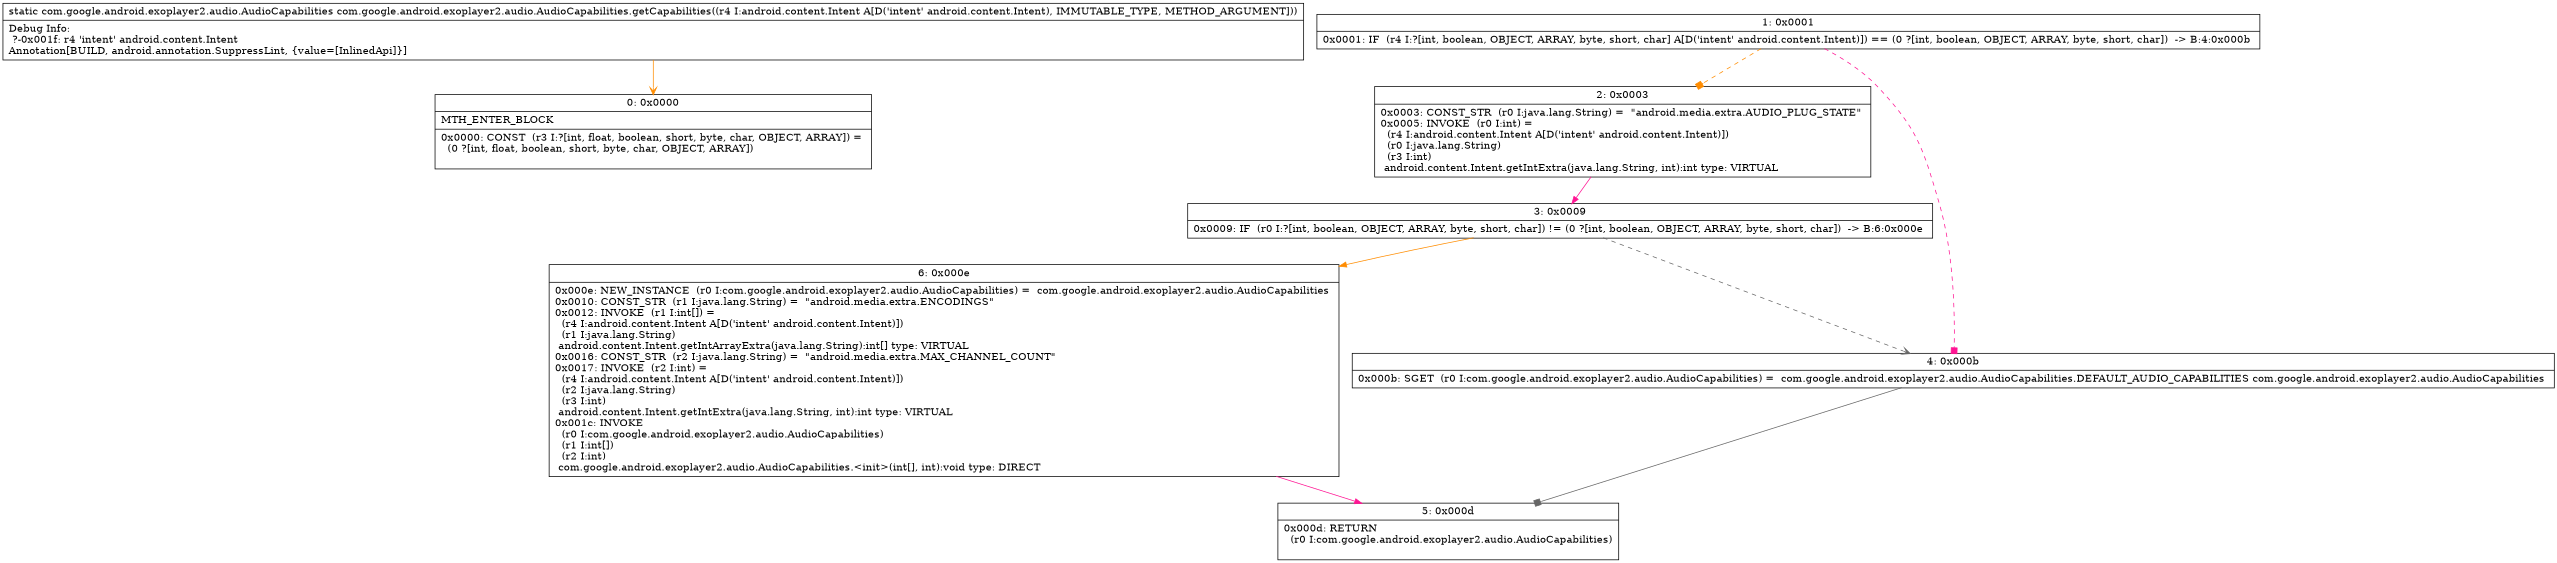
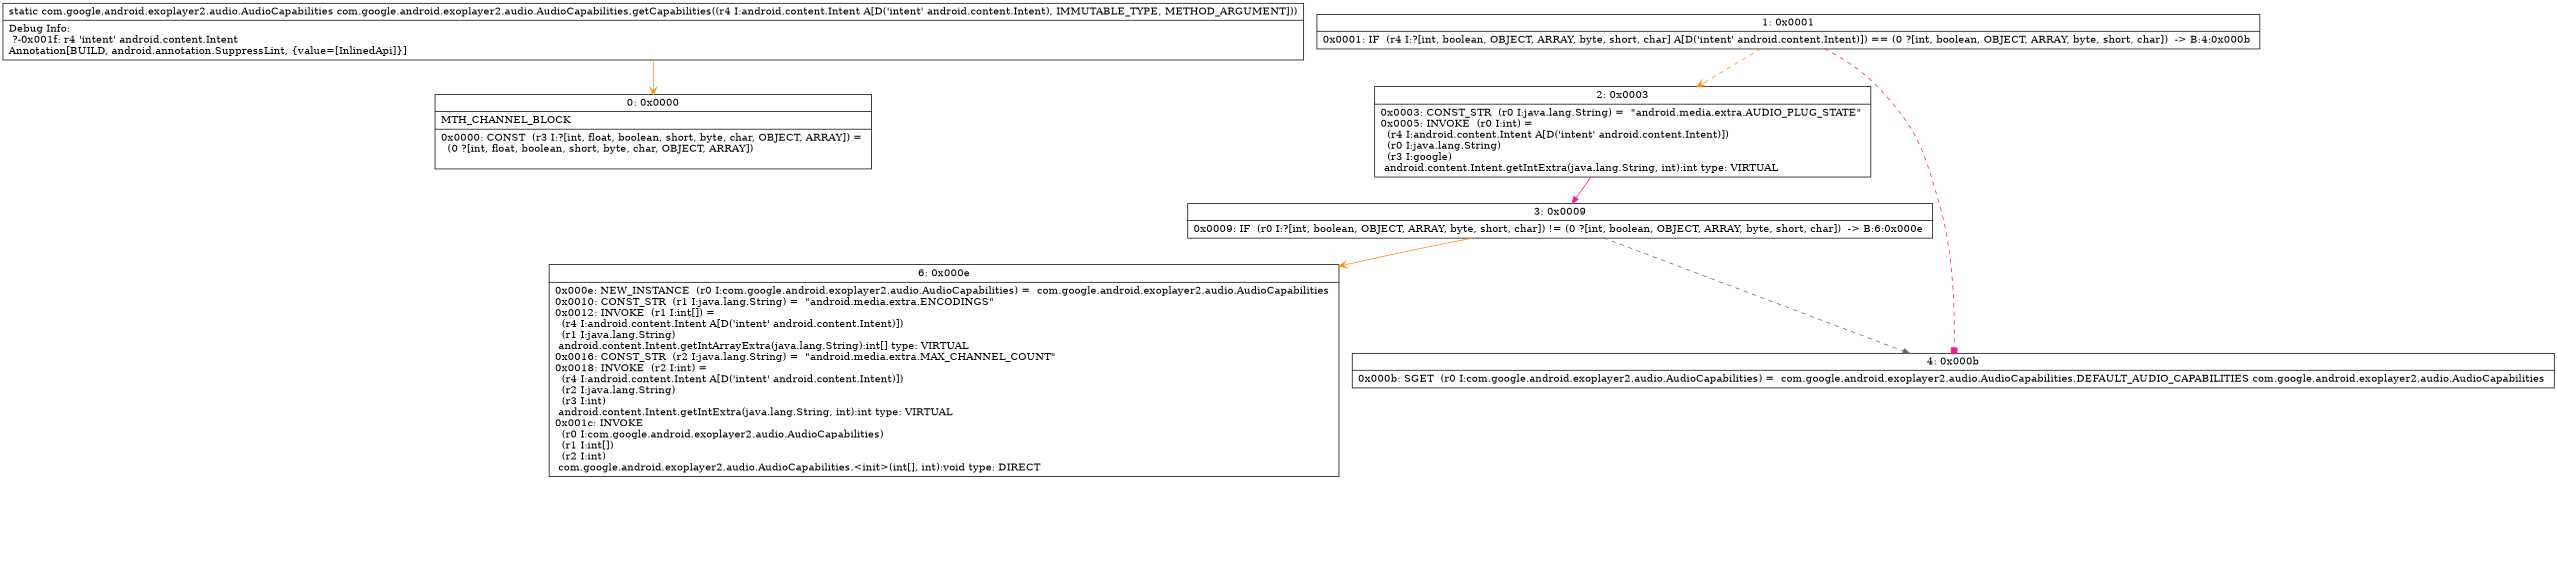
  digraph {
    node [shape=record]
    edge [arrowhead=box color=darkorange]
-   n1 [label="{0\:\ 0x0000|MTH_ENTER_BLOCK\l|0x0000: CONST  (r3 I:?[int, float, boolean, short, byte, char, OBJECT, ARRAY]) = \l  (0 ?[int, float, boolean, short, byte, char, OBJECT, ARRAY])\l \l}"]
+   n1 [label="{0\:\ 0x0000|MTH_CHANNEL_BLOCK\l|0x0000: CONST  (r3 I:?[int, float, boolean, short, byte, char, OBJECT, ARRAY]) = \l  (0 ?[int, float, boolean, short, byte, char, OBJECT, ARRAY])\l \l}"]
    n2 [label="{1\:\ 0x0001|0x0001: IF  (r4 I:?[int, boolean, OBJECT, ARRAY, byte, short, char] A[D('intent' android.content.Intent)]) == (0 ?[int, boolean, OBJECT, ARRAY, byte, short, char])  \-\> B:4:0x000b \l}"]
-   n3 [label="{2\:\ 0x0003|0x0003: CONST_STR  (r0 I:java.lang.String) =  \"android.media.extra.AUDIO_PLUG_STATE\" \l0x0005: INVOKE  (r0 I:int) = \l  (r4 I:android.content.Intent A[D('intent' android.content.Intent)])\l  (r0 I:java.lang.String)\l  (r3 I:int)\l android.content.Intent.getIntExtra(java.lang.String, int):int type: VIRTUAL \l}"]
+   n3 [label="{2\:\ 0x0003|0x0003: CONST_STR  (r0 I:java.lang.String) =  \"android.media.extra.AUDIO_PLUG_STATE\" \l0x0005: INVOKE  (r0 I:int) = \l  (r4 I:android.content.Intent A[D('intent' android.content.Intent)])\l  (r0 I:java.lang.String)\l  (r3 I:google)\l android.content.Intent.getIntExtra(java.lang.String, int):int type: VIRTUAL \l}"]
    n4 [label="{4\:\ 0x000b|0x000b: SGET  (r0 I:com.google.android.exoplayer2.audio.AudioCapabilities) =  com.google.android.exoplayer2.audio.AudioCapabilities.DEFAULT_AUDIO_CAPABILITIES com.google.android.exoplayer2.audio.AudioCapabilities \l}"]
    n5 [label="{3\:\ 0x0009|0x0009: IF  (r0 I:?[int, boolean, OBJECT, ARRAY, byte, short, char]) != (0 ?[int, boolean, OBJECT, ARRAY, byte, short, char])  \-\> B:6:0x000e \l}"]
-   n6 [label="{5\:\ 0x000d|0x000d: RETURN  \l  (r0 I:com.google.android.exoplayer2.audio.AudioCapabilities)\l \l}"]
-   n7 [label="{6\:\ 0x000e|0x000e: NEW_INSTANCE  (r0 I:com.google.android.exoplayer2.audio.AudioCapabilities) =  com.google.android.exoplayer2.audio.AudioCapabilities \l0x0010: CONST_STR  (r1 I:java.lang.String) =  \"android.media.extra.ENCODINGS\" \l0x0012: INVOKE  (r1 I:int[]) = \l  (r4 I:android.content.Intent A[D('intent' android.content.Intent)])\l  (r1 I:java.lang.String)\l android.content.Intent.getIntArrayExtra(java.lang.String):int[] type: VIRTUAL \l0x0016: CONST_STR  (r2 I:java.lang.String) =  \"android.media.extra.MAX_CHANNEL_COUNT\" \l0x0017: INVOKE  (r2 I:int) = \l  (r4 I:android.content.Intent A[D('intent' android.content.Intent)])\l  (r2 I:java.lang.String)\l  (r3 I:int)\l android.content.Intent.getIntExtra(java.lang.String, int):int type: VIRTUAL \l0x001c: INVOKE  \l  (r0 I:com.google.android.exoplayer2.audio.AudioCapabilities)\l  (r1 I:int[])\l  (r2 I:int)\l com.google.android.exoplayer2.audio.AudioCapabilities.\<init\>(int[], int):void type: DIRECT \l}"]
+   n7 [label="{6\:\ 0x000e|0x000e: NEW_INSTANCE  (r0 I:com.google.android.exoplayer2.audio.AudioCapabilities) =  com.google.android.exoplayer2.audio.AudioCapabilities \l0x0010: CONST_STR  (r1 I:java.lang.String) =  \"android.media.extra.ENCODINGS\" \l0x0012: INVOKE  (r1 I:int[]) = \l  (r4 I:android.content.Intent A[D('intent' android.content.Intent)])\l  (r1 I:java.lang.String)\l android.content.Intent.getIntArrayExtra(java.lang.String):int[] type: VIRTUAL \l0x0016: CONST_STR  (r2 I:java.lang.String) =  \"android.media.extra.MAX_CHANNEL_COUNT\" \l0x0018: INVOKE  (r2 I:int) = \l  (r4 I:android.content.Intent A[D('intent' android.content.Intent)])\l  (r2 I:java.lang.String)\l  (r3 I:int)\l android.content.Intent.getIntExtra(java.lang.String, int):int type: VIRTUAL \l0x001c: INVOKE  \l  (r0 I:com.google.android.exoplayer2.audio.AudioCapabilities)\l  (r1 I:int[])\l  (r2 I:int)\l com.google.android.exoplayer2.audio.AudioCapabilities.\<init\>(int[], int):void type: DIRECT \l}"]
    n8 [label="{static com.google.android.exoplayer2.audio.AudioCapabilities com.google.android.exoplayer2.audio.AudioCapabilities.getCapabilities((r4 I:android.content.Intent A[D('intent' android.content.Intent), IMMUTABLE_TYPE, METHOD_ARGUMENT]))  | Debug Info:\l  ?\-0x001f: r4 'intent' android.content.Intent\lAnnotation[BUILD, android.annotation.SuppressLint, \{value=[InlinedApi]\}]\l}"]
-   n2 -> n3 [style=dashed]
+   n2 -> n3 [arrowhead=vee style=dashed]
    n2 -> n4 [color=deeppink style=dashed]
    n3 -> n5 [arrowhead=normal color=deeppink]
-   n4 -> n6 [color=gray40]
-   n5 -> n4 [arrowhead=vee color=gray40 style=dashed]
-   n5 -> n7 [arrowhead=normal]
-   n7 -> n6 [arrowhead=normal color=deeppink]
+   n5 -> n4 [arrowhead=normal color=gray40 style=dashed]
+   n5 -> n7 [arrowhead=vee]
    n8 -> n1 [arrowhead=vee]
  }
